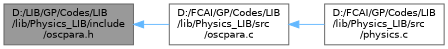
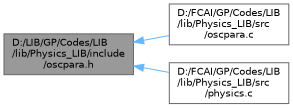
  digraph {
    rankdir=LR
    node [color=grey40 fillcolor=white fontname=Helvetica fontsize=10 shape=box style=filled]
    edge [color=steelblue1 dir=back fontname=Helvetica fontsize=10 labelfontname=Helvetica labelfontsize=10 style=solid]
    n1 [color=gray40 fillcolor=grey60 fontcolor=black height=0.2 label="D:/LIB/GP/Codes/LIB\l/lib/Physics_LIB/include\l/oscpara.h" width=0.4]
    n2 [height=0.2 label="D:/FCAI/GP/Codes/LIB\l/lib/Physics_LIB/src\l/oscpara.c" width=0.4]
    n3 [height=0.2 label="D:/FCAI/GP/Codes/LIB\l/lib/Physics_LIB/src\l/physics.c" width=0.4]
    n1 -> n2
-   n2 -> n3
+   n1 -> n3
  }
